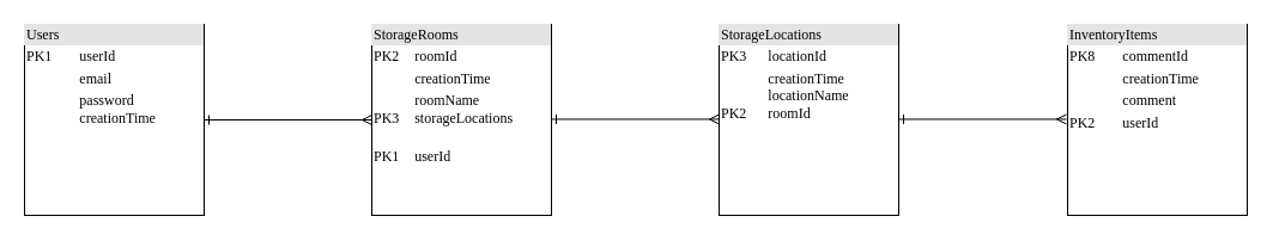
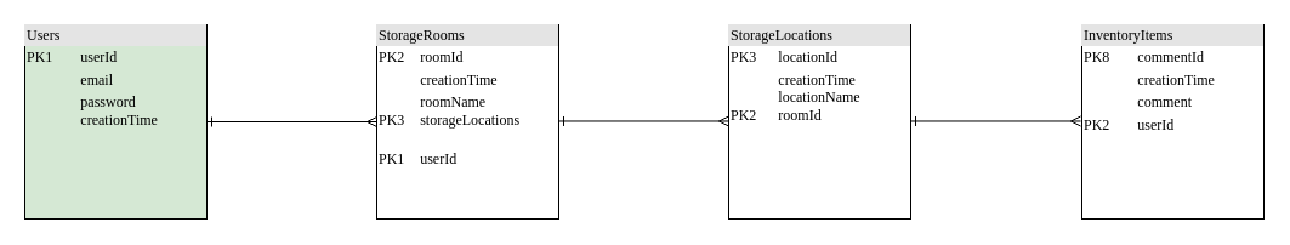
  <mxCell id="0" />
  <mxCell id="1" parent="0" />
- <mxCell id="2" value="&lt;div style=&quot;box-sizing: border-box ; width: 100% ; background: #e4e4e4 ; padding: 2px&quot;&gt;Users&lt;/div&gt;&lt;table style=&quot;width: 100% ; font-size: 1em&quot; cellpadding=&quot;2&quot; cellspacing=&quot;0&quot;&gt;&lt;tbody&gt;&lt;tr&gt;&lt;td&gt;PK1&amp;nbsp;&lt;/td&gt;&lt;td&gt;userId&lt;/td&gt;&lt;/tr&gt;&lt;tr&gt;&lt;td&gt;&lt;br&gt;&lt;/td&gt;&lt;td&gt;email&lt;/td&gt;&lt;/tr&gt;&lt;tr&gt;&lt;td&gt;&lt;/td&gt;&lt;td&gt;password&lt;br&gt;creationTime&lt;/td&gt;&lt;/tr&gt;&lt;tr&gt;&lt;td&gt;&lt;br&gt;&lt;/td&gt;&lt;td&gt;&lt;br&gt;&lt;br&gt;&lt;/td&gt;&lt;/tr&gt;&lt;tr&gt;&lt;td&gt;&lt;/td&gt;&lt;td&gt;&lt;/td&gt;&lt;/tr&gt;&lt;/tbody&gt;&lt;/table&gt;" style="verticalAlign=top;align=left;overflow=fill;html=1;rounded=0;shadow=0;comic=0;labelBackgroundColor=none;strokeWidth=1;fontFamily=Verdana;fontSize=12" parent="1" vertex="1"><mxGeometry x="20" y="20" width="150" height="160" as="geometry" /></mxCell>
+ <mxCell id="2" value="&lt;div style=&quot;box-sizing: border-box ; width: 100% ; background: #e4e4e4 ; padding: 2px&quot;&gt;Users&lt;/div&gt;&lt;table style=&quot;width: 100% ; font-size: 1em&quot; cellpadding=&quot;2&quot; cellspacing=&quot;0&quot;&gt;&lt;tbody&gt;&lt;tr&gt;&lt;td&gt;PK1&amp;nbsp;&lt;/td&gt;&lt;td&gt;userId&lt;/td&gt;&lt;/tr&gt;&lt;tr&gt;&lt;td&gt;&lt;br&gt;&lt;/td&gt;&lt;td&gt;email&lt;/td&gt;&lt;/tr&gt;&lt;tr&gt;&lt;td&gt;&lt;/td&gt;&lt;td&gt;password&lt;br&gt;creationTime&lt;/td&gt;&lt;/tr&gt;&lt;tr&gt;&lt;td&gt;&lt;br&gt;&lt;/td&gt;&lt;td&gt;&lt;br&gt;&lt;br&gt;&lt;/td&gt;&lt;/tr&gt;&lt;tr&gt;&lt;td&gt;&lt;/td&gt;&lt;td&gt;&lt;/td&gt;&lt;/tr&gt;&lt;/tbody&gt;&lt;/table&gt;" style="verticalAlign=top;align=left;overflow=fill;html=1;rounded=0;shadow=0;comic=0;labelBackgroundColor=none;strokeWidth=1;fontFamily=Verdana;fontSize=12;fillColor=#d5e8d4;" parent="1" vertex="1"><mxGeometry x="20" y="20" width="150" height="160" as="geometry" /></mxCell>
  <mxCell id="3" value="&lt;div style=&quot;box-sizing: border-box ; width: 100% ; background: #e4e4e4 ; padding: 2px&quot;&gt;StorageRooms&lt;/div&gt;&lt;table style=&quot;width: 100% ; font-size: 1em&quot; cellpadding=&quot;2&quot; cellspacing=&quot;0&quot;&gt;&lt;tbody&gt;&lt;tr&gt;&lt;td&gt;PK2&lt;/td&gt;&lt;td&gt;roomId&lt;/td&gt;&lt;/tr&gt;&lt;tr&gt;&lt;td&gt;&lt;br&gt;&lt;/td&gt;&lt;td&gt;creationTime&lt;/td&gt;&lt;/tr&gt;&lt;tr&gt;&lt;td&gt;PK3&lt;/td&gt;&lt;td&gt;roomName&lt;br&gt;storageLocations&lt;br&gt;&lt;br&gt;&lt;/td&gt;&lt;/tr&gt;&lt;tr&gt;&lt;td&gt;PK1&lt;br&gt;&lt;/td&gt;&lt;td&gt;userId&lt;br&gt;&lt;/td&gt;&lt;/tr&gt;&lt;tr&gt;&lt;td&gt;&lt;/td&gt;&lt;td&gt;&lt;/td&gt;&lt;/tr&gt;&lt;/tbody&gt;&lt;/table&gt;" style="verticalAlign=top;align=left;overflow=fill;html=1;rounded=0;shadow=0;comic=0;labelBackgroundColor=none;strokeWidth=1;fontFamily=Verdana;fontSize=12" parent="1" vertex="1"><mxGeometry x="310" y="20" width="150" height="160" as="geometry" /></mxCell>
  <mxCell id="4" value="&lt;div style=&quot;box-sizing: border-box ; width: 100% ; background: #e4e4e4 ; padding: 2px&quot;&gt;InventoryItems&lt;/div&gt;&lt;table style=&quot;width: 100% ; font-size: 1em&quot; cellpadding=&quot;2&quot; cellspacing=&quot;0&quot;&gt;&lt;tbody&gt;&lt;tr&gt;&lt;td&gt;PK8&amp;nbsp;&lt;/td&gt;&lt;td&gt;commentId&lt;/td&gt;&lt;/tr&gt;&lt;tr&gt;&lt;td&gt;&lt;br&gt;&lt;/td&gt;&lt;td&gt;creationTime&lt;/td&gt;&lt;/tr&gt;&lt;tr&gt;&lt;td&gt;&lt;/td&gt;&lt;td&gt;comment&lt;br&gt;&lt;/td&gt;&lt;/tr&gt;&lt;tr&gt;&lt;td&gt;PK2&lt;/td&gt;&lt;td&gt;userId&lt;/td&gt;&lt;/tr&gt;&lt;tr&gt;&lt;td&gt;&lt;/td&gt;&lt;td&gt;&lt;/td&gt;&lt;/tr&gt;&lt;/tbody&gt;&lt;/table&gt;" style="verticalAlign=top;align=left;overflow=fill;html=1;rounded=0;shadow=0;comic=0;labelBackgroundColor=none;strokeWidth=1;fontFamily=Verdana;fontSize=12" parent="1" vertex="1"><mxGeometry x="891" y="20" width="150" height="160" as="geometry" /></mxCell>
  <mxCell id="5" value="&lt;div style=&quot;box-sizing: border-box ; width: 100% ; background: #e4e4e4 ; padding: 2px&quot;&gt;StorageLocations&lt;/div&gt;&lt;table style=&quot;width: 100% ; font-size: 1em&quot; cellpadding=&quot;2&quot; cellspacing=&quot;0&quot;&gt;&lt;tbody&gt;&lt;tr&gt;&lt;td&gt;PK3&lt;/td&gt;&lt;td&gt;locationId&lt;/td&gt;&lt;/tr&gt;&lt;tr&gt;&lt;td&gt;PK2&lt;/td&gt;&lt;td&gt;creationTime&lt;br&gt;locationName&lt;br&gt;roomId&lt;br&gt;&lt;br&gt;&lt;br&gt;&lt;/td&gt;&lt;/tr&gt;&lt;/tbody&gt;&lt;/table&gt;" style="verticalAlign=top;align=left;overflow=fill;html=1;rounded=0;shadow=0;comic=0;labelBackgroundColor=none;strokeWidth=1;fontFamily=Verdana;fontSize=12" parent="1" vertex="1"><mxGeometry x="600" y="20" width="150" height="160" as="geometry" /></mxCell>
  <mxCell id="6" style="edgeStyle=orthogonalEdgeStyle;html=1;labelBackgroundColor=none;startArrow=ERmany;endArrow=ERone;fontFamily=Verdana;fontSize=12;align=left;startFill=0;endFill=0;exitX=0;exitY=0.5;exitDx=0;exitDy=0;" parent="1" source="3" edge="1"><mxGeometry relative="1" as="geometry"><mxPoint x="227" y="176" as="sourcePoint" /><mxPoint x="170" y="100" as="targetPoint" /></mxGeometry></mxCell>
  <mxCell id="7" style="edgeStyle=orthogonalEdgeStyle;html=1;labelBackgroundColor=none;startArrow=ERmany;endArrow=ERone;fontFamily=Verdana;fontSize=12;align=left;startFill=0;endFill=0;exitX=0;exitY=0.5;exitDx=0;exitDy=0;" parent="1" edge="1"><mxGeometry relative="1" as="geometry"><mxPoint x="600" y="99.47" as="sourcePoint" /><mxPoint x="460" y="99.47" as="targetPoint" /></mxGeometry></mxCell>
  <mxCell id="8" style="edgeStyle=orthogonalEdgeStyle;html=1;labelBackgroundColor=none;startArrow=ERmany;endArrow=ERone;fontFamily=Verdana;fontSize=12;align=left;startFill=0;endFill=0;exitX=0;exitY=0.5;exitDx=0;exitDy=0;" parent="1" edge="1"><mxGeometry relative="1" as="geometry"><mxPoint x="890" y="99.47" as="sourcePoint" /><mxPoint x="750" y="99.47" as="targetPoint" /></mxGeometry></mxCell>
